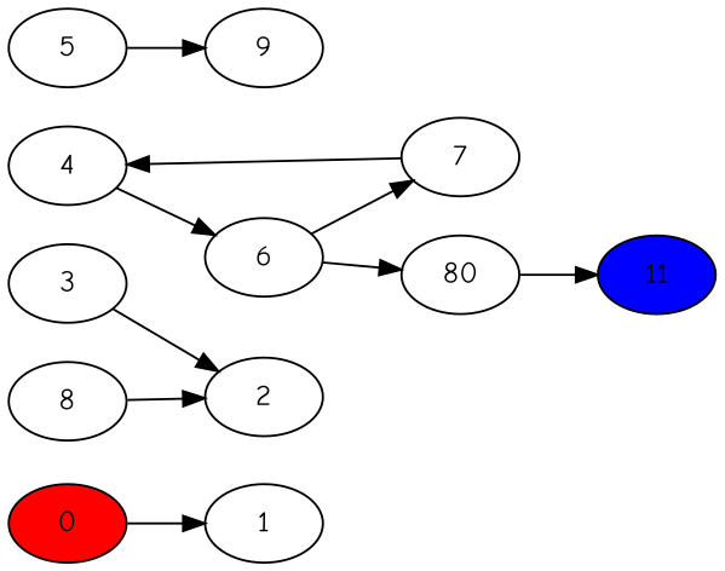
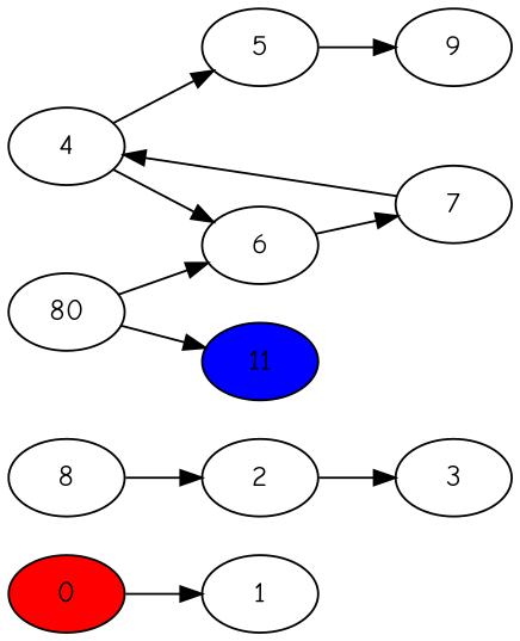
  digraph {
    fontname="Comic Neue"
    rankdir=LR
    node [fontname="Comic Neue"]
    edge [fontname="Comic Neue"]
    0 [fillcolor=red style=filled]
    1
    2
    3
    4
    5
    6
    9
    7
    n10 [label=80]
    11 [fillcolor=blue style=filled]
    8
    0 -> 1
-   3 -> 2
+   2 -> 3
+   4 -> 5
    4 -> 6
    5 -> 9
    6 -> 7
-   6 -> n10
+   n10 -> 6
    7 -> 4
    n10 -> 11
    8 -> 2
  }
